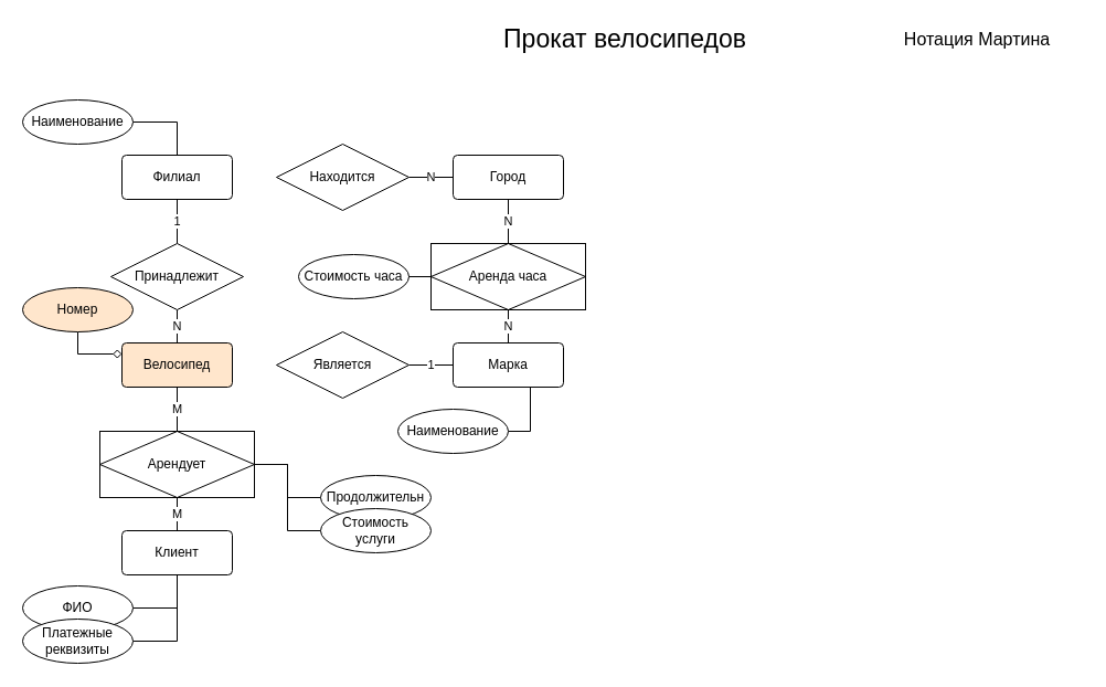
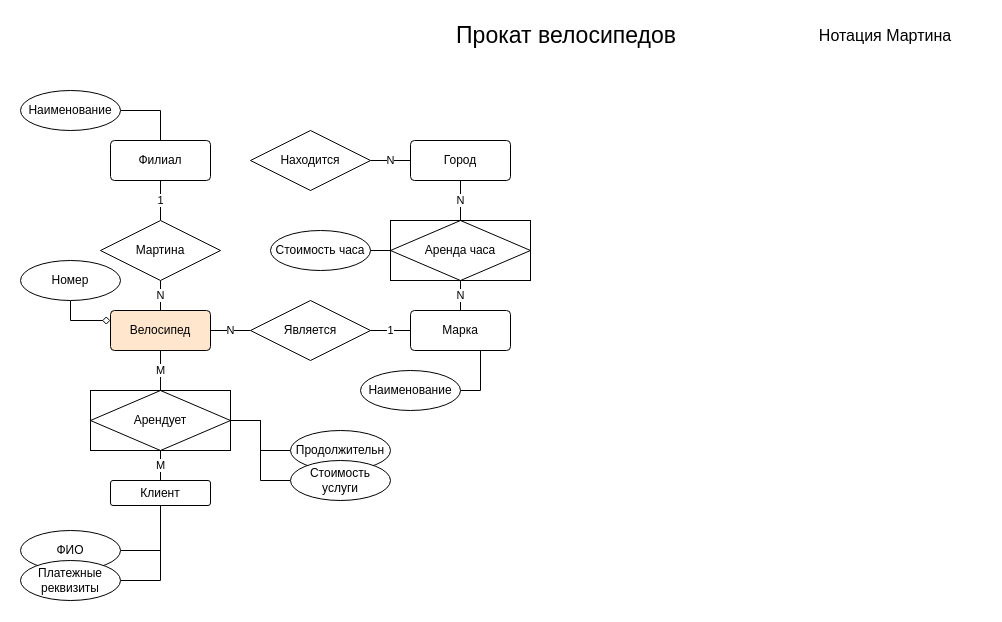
  <mxCell id="0" />
  <mxCell id="1" parent="0" />
  <mxCell id="2" value="1" style="edgeStyle=orthogonalEdgeStyle;rounded=0;orthogonalLoop=1;jettySize=auto;html=1;endArrow=none;endFill=0;" edge="1" parent="1" source="3" target="17"><mxGeometry relative="1" as="geometry" /></mxCell>
  <mxCell id="3" value="Филиал" style="rounded=1;arcSize=10;whiteSpace=wrap;html=1;align=center;" vertex="1" parent="1"><mxGeometry x="110" y="140" width="100" height="40" as="geometry" /></mxCell>
  <mxCell id="4" value="Прокат велосипедов" style="text;html=1;align=center;verticalAlign=middle;whiteSpace=wrap;rounded=0;fontSize=23;" vertex="1" parent="1"><mxGeometry x="410" y="20" width="312" height="30" as="geometry" /></mxCell>
  <mxCell id="5" value="&lt;font style=&quot;font-size: 16px;&quot;&gt;Нотация Мартина&lt;/font&gt;" style="text;html=1;align=center;verticalAlign=middle;whiteSpace=wrap;rounded=0;fontSize=18;" vertex="1" parent="1"><mxGeometry x="790" y="20" width="190" height="30" as="geometry" /></mxCell>
- <mxCell id="6" value="Клиент" style="rounded=1;arcSize=10;whiteSpace=wrap;html=1;align=center;" vertex="1" parent="1"><mxGeometry x="110" y="480" width="100" height="40" as="geometry" /></mxCell>
+ <mxCell id="6" value="Клиент" style="rounded=1;arcSize=10;whiteSpace=wrap;html=1;align=center;" vertex="1" parent="1"><mxGeometry x="110" y="480" width="100" height="25" as="geometry" /></mxCell>
  <mxCell id="7" value="Город" style="rounded=1;arcSize=10;whiteSpace=wrap;html=1;align=center;" vertex="1" parent="1"><mxGeometry x="410" y="140" width="100" height="40" as="geometry" /></mxCell>
  <mxCell id="8" value="Марка" style="rounded=1;arcSize=10;whiteSpace=wrap;html=1;align=center;" vertex="1" parent="1"><mxGeometry x="410" y="310" width="100" height="40" as="geometry" /></mxCell>
  <mxCell id="9" value="N" style="edgeStyle=orthogonalEdgeStyle;rounded=0;orthogonalLoop=1;jettySize=auto;html=1;endArrow=none;endFill=0;" edge="1" parent="1" source="10" target="7"><mxGeometry relative="1" as="geometry" /></mxCell>
  <mxCell id="10" value="Находится" style="shape=rhombus;perimeter=rhombusPerimeter;whiteSpace=wrap;html=1;align=center;" vertex="1" parent="1"><mxGeometry x="250" y="130" width="120" height="60" as="geometry" /></mxCell>
+ <mxCell id="11" value="N" style="edgeStyle=orthogonalEdgeStyle;rounded=0;orthogonalLoop=1;jettySize=auto;html=1;endArrow=none;endFill=0;" edge="1" parent="1" source="12" target="19"><mxGeometry relative="1" as="geometry" /></mxCell>
  <mxCell id="12" value="Велосипед" style="rounded=1;arcSize=10;whiteSpace=wrap;html=1;align=center;fillColor=#ffe6cc;" vertex="1" parent="1"><mxGeometry x="110" y="310" width="100" height="40" as="geometry" /></mxCell>
  <mxCell id="13" value="M" style="edgeStyle=orthogonalEdgeStyle;rounded=0;orthogonalLoop=1;jettySize=auto;html=1;endArrow=none;endFill=0;" edge="1" parent="1" source="15" target="12"><mxGeometry relative="1" as="geometry" /></mxCell>
  <mxCell id="14" value="M" style="edgeStyle=orthogonalEdgeStyle;rounded=0;orthogonalLoop=1;jettySize=auto;html=1;endArrow=none;endFill=0;" edge="1" parent="1" source="15" target="6"><mxGeometry relative="1" as="geometry" /></mxCell>
  <mxCell id="15" value="Арендует" style="shape=associativeEntity;whiteSpace=wrap;html=1;align=center;" vertex="1" parent="1"><mxGeometry x="90" y="390" width="140" height="60" as="geometry" /></mxCell>
  <mxCell id="16" value="N" style="edgeStyle=orthogonalEdgeStyle;rounded=0;orthogonalLoop=1;jettySize=auto;html=1;endArrow=none;endFill=0;" edge="1" parent="1" source="17" target="12"><mxGeometry relative="1" as="geometry" /></mxCell>
- <mxCell id="17" value="Принадлежит" style="shape=rhombus;perimeter=rhombusPerimeter;whiteSpace=wrap;html=1;align=center;" vertex="1" parent="1"><mxGeometry x="100" y="220" width="120" height="60" as="geometry" /></mxCell>
+ <mxCell id="17" value="Мартина" style="shape=rhombus;perimeter=rhombusPerimeter;whiteSpace=wrap;html=1;align=center;" vertex="1" parent="1"><mxGeometry x="100" y="220" width="120" height="60" as="geometry" /></mxCell>
  <mxCell id="18" value="1" style="edgeStyle=orthogonalEdgeStyle;rounded=0;orthogonalLoop=1;jettySize=auto;html=1;endArrow=none;endFill=0;" edge="1" parent="1" source="19" target="8"><mxGeometry relative="1" as="geometry" /></mxCell>
  <mxCell id="19" value="Является" style="shape=rhombus;perimeter=rhombusPerimeter;whiteSpace=wrap;html=1;align=center;" vertex="1" parent="1"><mxGeometry x="250" y="300" width="120" height="60" as="geometry" /></mxCell>
  <mxCell id="20" value="N" style="edgeStyle=orthogonalEdgeStyle;rounded=0;orthogonalLoop=1;jettySize=auto;html=1;endArrow=none;endFill=0;" edge="1" parent="1" source="22" target="7"><mxGeometry relative="1" as="geometry" /></mxCell>
  <mxCell id="21" value="N" style="edgeStyle=orthogonalEdgeStyle;rounded=0;orthogonalLoop=1;jettySize=auto;html=1;endArrow=none;endFill=0;" edge="1" parent="1" source="22" target="8"><mxGeometry relative="1" as="geometry" /></mxCell>
  <mxCell id="22" value="Аренда часа" style="shape=associativeEntity;whiteSpace=wrap;html=1;align=center;" vertex="1" parent="1"><mxGeometry x="390" y="220" width="140" height="60" as="geometry" /></mxCell>
  <mxCell id="23" value="" style="edgeStyle=orthogonalEdgeStyle;rounded=0;orthogonalLoop=1;jettySize=auto;html=1;endArrow=none;endFill=0;" edge="1" parent="1" source="24" target="3"><mxGeometry relative="1" as="geometry"><Array as="points"><mxPoint x="160" y="110" /></Array></mxGeometry></mxCell>
  <mxCell id="24" value="Наименование" style="ellipse;whiteSpace=wrap;html=1;align=center;" vertex="1" parent="1"><mxGeometry x="20" y="90" width="100" height="40" as="geometry" /></mxCell>
  <mxCell id="25" value="" style="edgeStyle=orthogonalEdgeStyle;rounded=0;orthogonalLoop=1;jettySize=auto;html=1;endArrow=diamond;endFill=0;" edge="1" parent="1" source="26" target="12"><mxGeometry relative="1" as="geometry"><Array as="points"><mxPoint x="70" y="320" /></Array></mxGeometry></mxCell>
- <mxCell id="26" value="Номер" style="ellipse;whiteSpace=wrap;html=1;align=center;fillColor=#ffe6cc;" vertex="1" parent="1"><mxGeometry x="20" y="260" width="100" height="40" as="geometry" /></mxCell>
+ <mxCell id="26" value="Номер" style="ellipse;whiteSpace=wrap;html=1;align=center;" vertex="1" parent="1"><mxGeometry x="20" y="260" width="100" height="40" as="geometry" /></mxCell>
  <mxCell id="27" value="" style="edgeStyle=orthogonalEdgeStyle;rounded=0;orthogonalLoop=1;jettySize=auto;html=1;endArrow=none;endFill=0;" edge="1" parent="1" source="28" target="8"><mxGeometry relative="1" as="geometry"><Array as="points"><mxPoint x="480" y="390" /></Array></mxGeometry></mxCell>
  <mxCell id="28" value="Наименование" style="ellipse;whiteSpace=wrap;html=1;align=center;" vertex="1" parent="1"><mxGeometry x="360" y="370" width="100" height="40" as="geometry" /></mxCell>
  <mxCell id="29" value="" style="edgeStyle=orthogonalEdgeStyle;rounded=0;orthogonalLoop=1;jettySize=auto;html=1;endArrow=none;endFill=0;" edge="1" parent="1" source="30" target="6"><mxGeometry relative="1" as="geometry"><Array as="points"><mxPoint x="160" y="550" /></Array></mxGeometry></mxCell>
  <mxCell id="30" value="ФИО" style="ellipse;whiteSpace=wrap;html=1;align=center;" vertex="1" parent="1"><mxGeometry x="20" y="530" width="100" height="40" as="geometry" /></mxCell>
  <mxCell id="31" style="edgeStyle=orthogonalEdgeStyle;rounded=0;orthogonalLoop=1;jettySize=auto;html=1;endArrow=none;endFill=0;" edge="1" parent="1" source="32" target="6"><mxGeometry relative="1" as="geometry"><Array as="points"><mxPoint x="160" y="580" /></Array></mxGeometry></mxCell>
  <mxCell id="32" value="Платежные реквизиты" style="ellipse;whiteSpace=wrap;html=1;align=center;" vertex="1" parent="1"><mxGeometry x="20" y="560" width="100" height="40" as="geometry" /></mxCell>
  <mxCell id="33" value="" style="edgeStyle=orthogonalEdgeStyle;rounded=0;orthogonalLoop=1;jettySize=auto;html=1;endArrow=none;endFill=0;" edge="1" parent="1" source="34" target="22"><mxGeometry relative="1" as="geometry" /></mxCell>
  <mxCell id="34" value="Стоимость часа" style="ellipse;whiteSpace=wrap;html=1;align=center;" vertex="1" parent="1"><mxGeometry x="270" y="230" width="100" height="40" as="geometry" /></mxCell>
  <mxCell id="35" value="" style="edgeStyle=orthogonalEdgeStyle;rounded=0;orthogonalLoop=1;jettySize=auto;html=1;endArrow=none;endFill=0;" edge="1" parent="1" source="36" target="15"><mxGeometry relative="1" as="geometry" /></mxCell>
  <mxCell id="36" value="Продолжительн" style="ellipse;whiteSpace=wrap;html=1;align=center;" vertex="1" parent="1"><mxGeometry x="290" y="430" width="100" height="40" as="geometry" /></mxCell>
  <mxCell id="37" value="" style="edgeStyle=orthogonalEdgeStyle;rounded=0;orthogonalLoop=1;jettySize=auto;html=1;endArrow=none;endFill=0;" edge="1" parent="1" source="38" target="15"><mxGeometry relative="1" as="geometry"><Array as="points"><mxPoint x="260" y="480" /><mxPoint x="260" y="420" /></Array></mxGeometry></mxCell>
  <mxCell id="38" value="Стоимость услуги" style="ellipse;whiteSpace=wrap;html=1;align=center;" vertex="1" parent="1"><mxGeometry x="290" y="460" width="100" height="40" as="geometry" /></mxCell>
